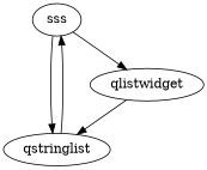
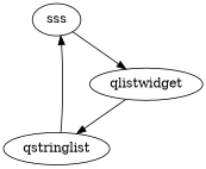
  digraph {
    splines=FALSE
    n1 [label=sss]
    qstringlist
    qlistwidget
-   n1 -> qstringlist
    n1 -> qlistwidget
    qstringlist -> n1
    qlistwidget -> qstringlist
  }
